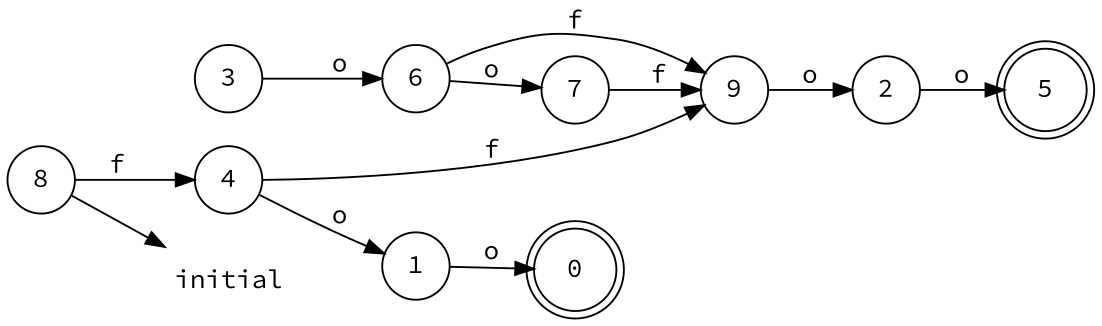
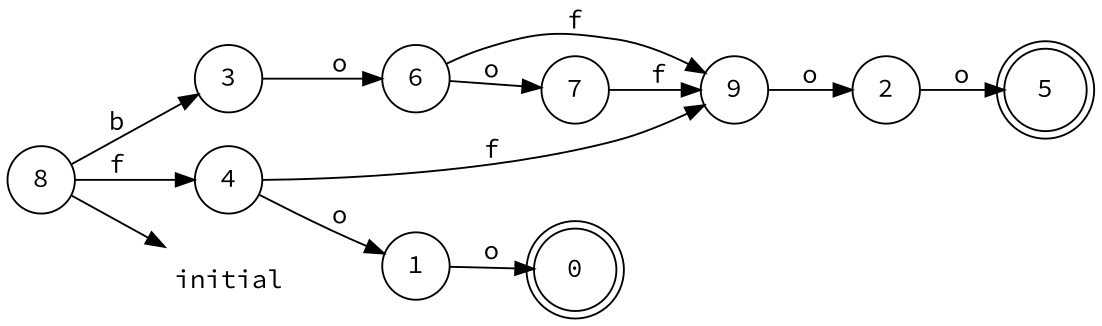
  digraph {
    fontname="Source Code Pro"
    rankdir=LR
    node [fontname="Source Code Pro" shape=circle]
    edge [fontname="Source Code Pro"]
    0 [shape=doublecircle]
    9
    2
    5 [shape=doublecircle]
    1
    3
    6
    7
    4
    8
    initial [shape=plaintext]
    9 -> 2 [label=o]
    2 -> 5 [label=o]
    1 -> 0 [label=o]
    3 -> 6 [label=o]
    6 -> 9 [label=f]
    6 -> 7 [label=o]
    7 -> 9 [label=f]
    4 -> 9 [label=f]
    4 -> 1 [label=o]
+   8 -> 3 [label=b]
    8 -> 4 [label=f]
    8 -> initial
  }
